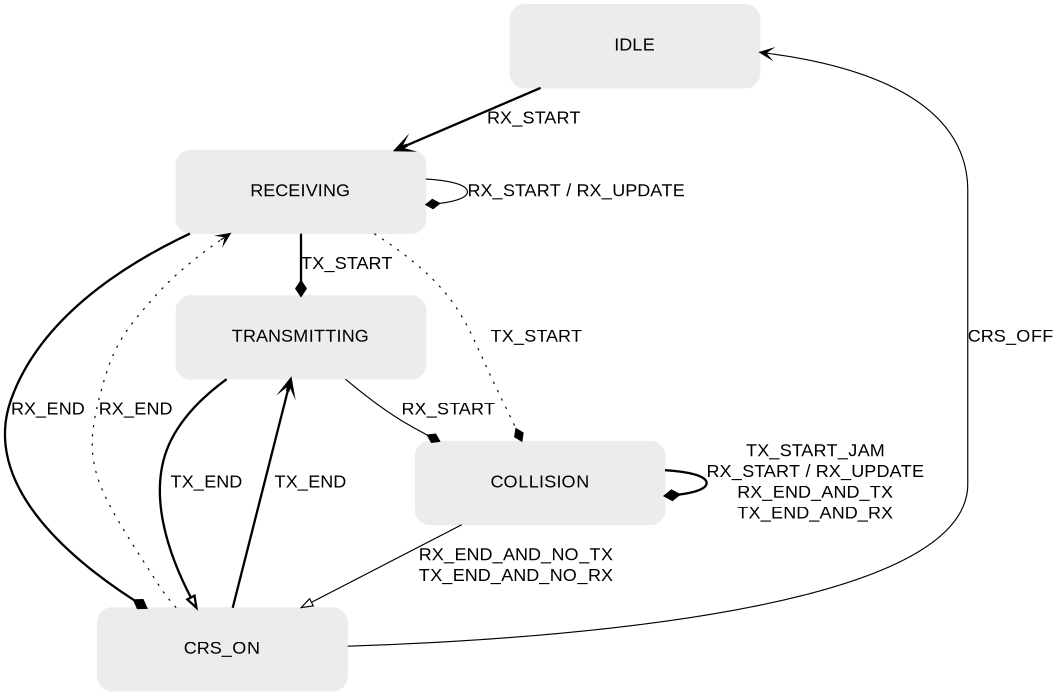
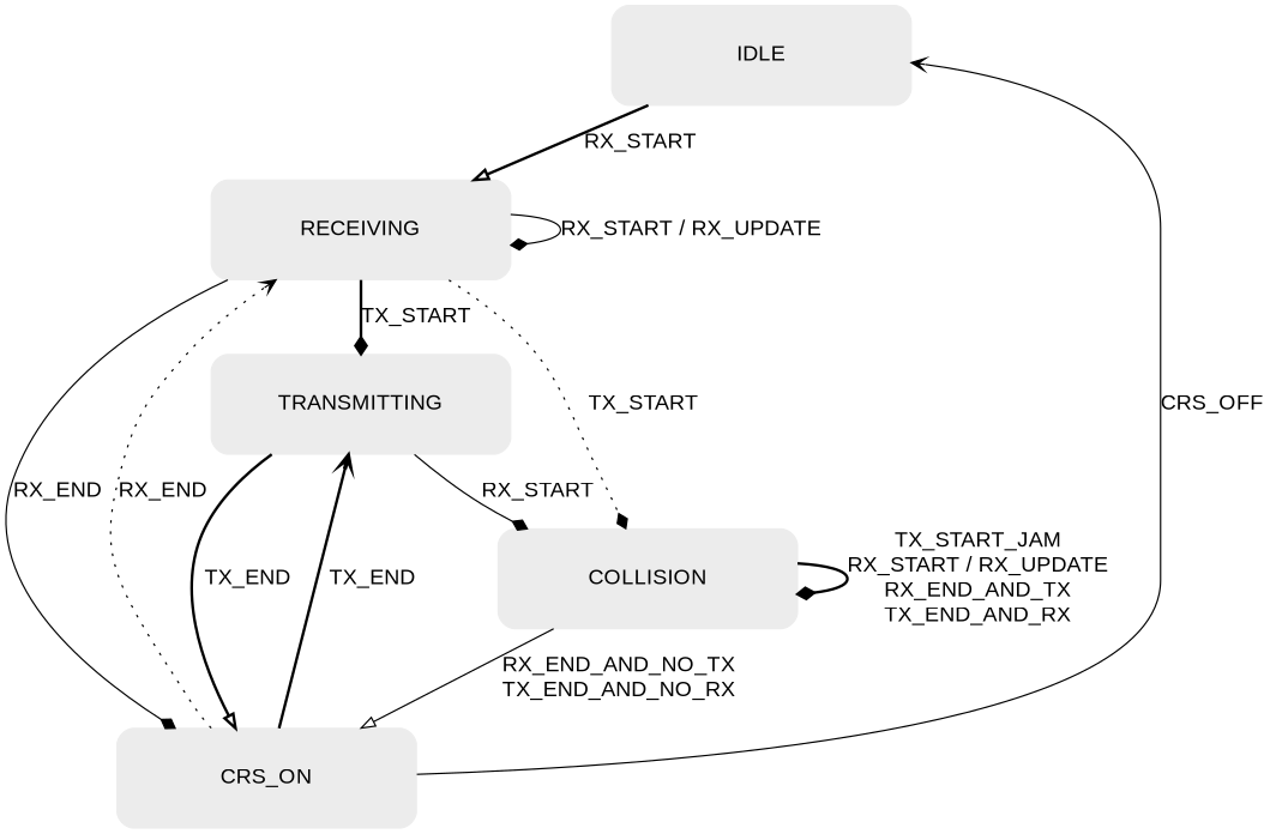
  digraph {
    nodesep=0.5
    ranksep=0.5
    node [color="#ECECEC" fontname=Arial fontsize=16 margin=0.15 shape=box style="rounded,filled"]
    edge [arrowhead=diamond fontname=Arial fontsize=16 style=bold]
    IDLE [height=1 width=3]
    CRS_ON [height=1 width=3]
    RECEIVING [height=1 width=3]
    TRANSMITTING [height=1 width=3]
    COLLISION [height=1 width=3]
    subgraph sub_1 {
      rank=source
      IDLE
    }
    subgraph sub_2 {
      rank=sink
      CRS_ON
    }
-   IDLE -> RECEIVING [arrowhead=vee label=RX_START]
+   IDLE -> RECEIVING [arrowhead=onormal label=RX_START]
    CRS_ON -> IDLE [arrowhead=vee label=CRS_OFF style=solid]
    CRS_ON -> RECEIVING [arrowhead=vee label=RX_END style=dotted]
    CRS_ON -> TRANSMITTING [arrowhead=vee label=TX_END]
-   RECEIVING -> CRS_ON [label=RX_END]
+   RECEIVING -> CRS_ON [label=RX_END style=solid]
    RECEIVING -> RECEIVING [label="RX_START / RX_UPDATE" style=solid]
    RECEIVING -> TRANSMITTING [label=TX_START]
    RECEIVING -> COLLISION [label=TX_START style=dotted]
    TRANSMITTING -> CRS_ON [arrowhead=onormal label=TX_END]
    TRANSMITTING -> COLLISION [label=RX_START style=solid]
    COLLISION -> CRS_ON [arrowhead=onormal label="RX_END_AND_NO_TX\nTX_END_AND_NO_RX" style=solid]
    COLLISION -> COLLISION [label="TX_START_JAM\nRX_START / RX_UPDATE\nRX_END_AND_TX\nTX_END_AND_RX"]
  }
